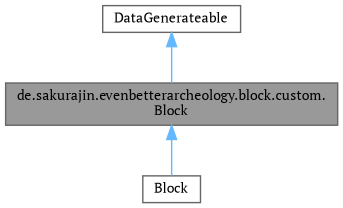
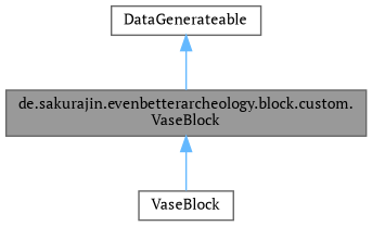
  digraph {
    fontname="PT Serif"
    node [color=gray40 fillcolor=white fontname="PT Serif" fontsize=10 shape=box style=filled]
    edge [color=steelblue1 dir=back fontname="PT Serif" fontsize=10 labelfontname=Helvetica labelfontsize=10 style=solid]
-   n1 [fillcolor=grey60 fontcolor=black height=0.2 label="de.sakurajin.evenbetterarcheology.block.custom.\lBlock" width=0.4]
-   n2 [height=0.2 label=Block width=0.4]
+   n1 [fillcolor=grey60 fontcolor=black height=0.2 label="de.sakurajin.evenbetterarcheology.block.custom.\lVaseBlock" width=0.4]
+   n2 [height=0.2 label=VaseBlock width=0.4]
    n3 [height=0.2 label=DataGenerateable width=0.4]
    n1 -> n2
    n3 -> n1
  }
